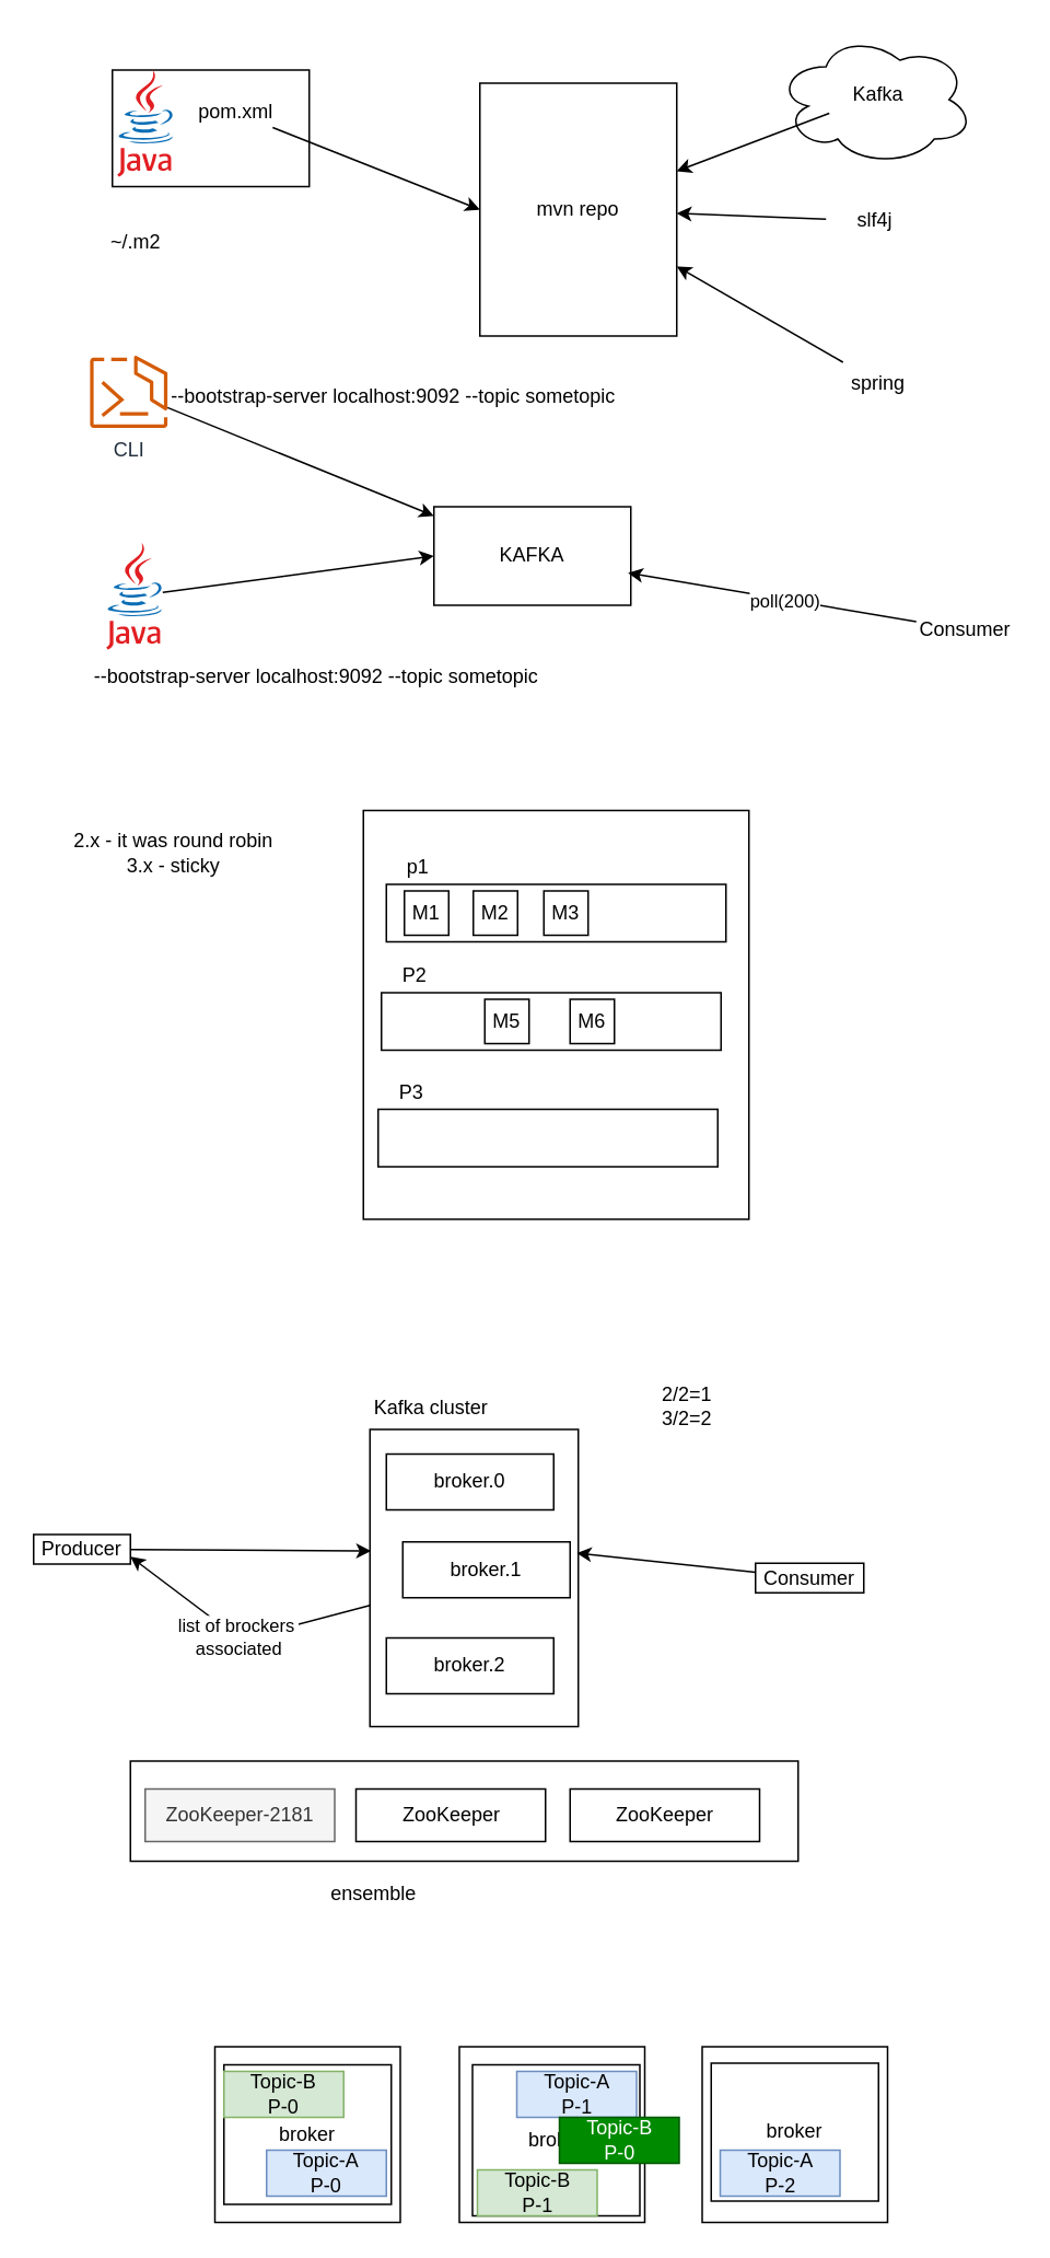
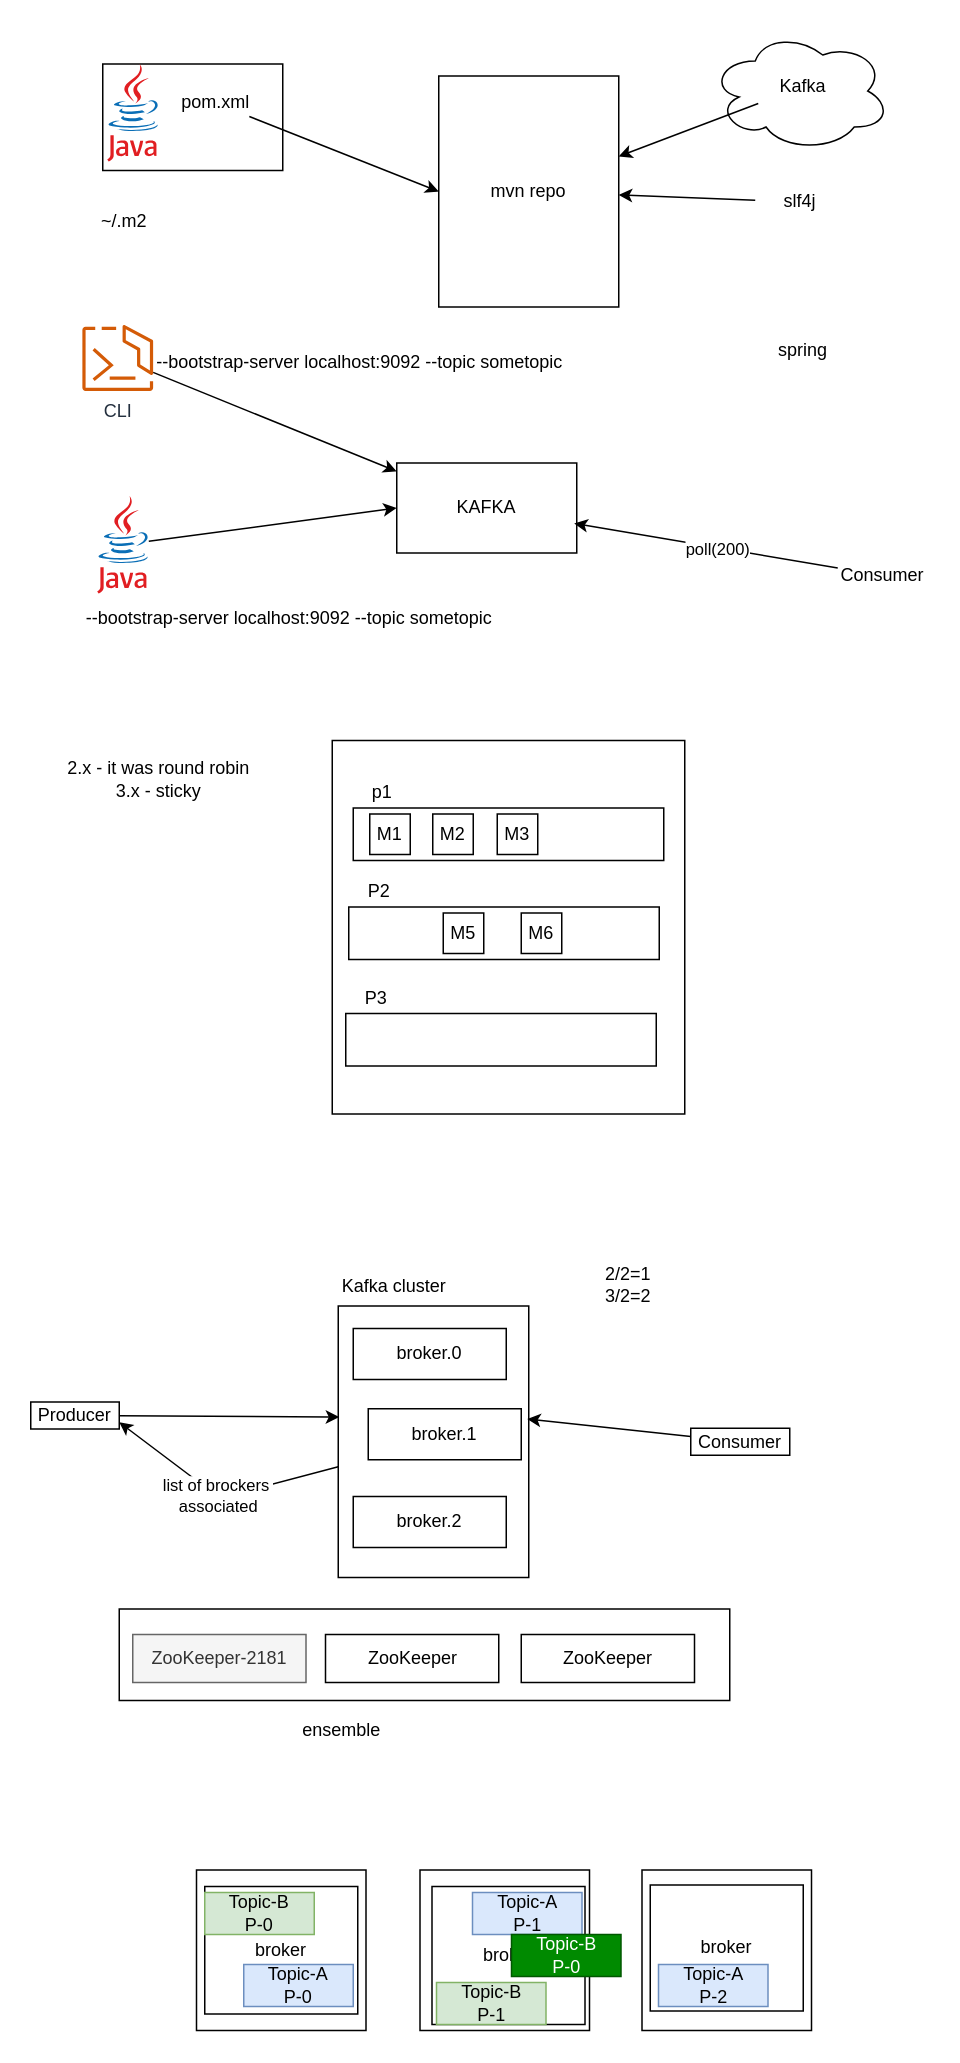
  <mxCell id="0" />
  <mxCell id="1" parent="0" />
  <mxCell id="2" value="" style="rounded=0;whiteSpace=wrap;html=1;" parent="1" vertex="1"><mxGeometry x="79" y="1072" width="407" height="61" as="geometry" /></mxCell>
  <mxCell id="3" value="" style="rounded=0;whiteSpace=wrap;html=1;" parent="1" vertex="1"><mxGeometry x="68" y="42" width="120" height="71" as="geometry" /></mxCell>
  <mxCell id="4" value="" style="dashed=0;outlineConnect=0;html=1;align=center;labelPosition=center;verticalLabelPosition=bottom;verticalAlign=top;shape=mxgraph.weblogos.java" parent="1" vertex="1"><mxGeometry x="71" y="42" width="34.4" height="65" as="geometry" /></mxCell>
  <mxCell id="5" value="" style="ellipse;shape=cloud;whiteSpace=wrap;html=1;" parent="1" vertex="1"><mxGeometry x="473" y="20" width="120" height="80" as="geometry" /></mxCell>
  <mxCell id="6" style="rounded=0;orthogonalLoop=1;jettySize=auto;html=1;entryX=1;entryY=0.348;entryDx=0;entryDy=0;entryPerimeter=0;" parent="1" source="7" target="12" edge="1"><mxGeometry relative="1" as="geometry" /></mxCell>
  <mxCell id="7" value="Kafka" style="text;html=1;strokeColor=none;fillColor=none;align=center;verticalAlign=middle;whiteSpace=wrap;rounded=0;" parent="1" vertex="1"><mxGeometry x="505" y="42" width="60" height="30" as="geometry" /></mxCell>
  <mxCell id="8" style="edgeStyle=none;rounded=0;orthogonalLoop=1;jettySize=auto;html=1;" parent="1" source="9" target="12" edge="1"><mxGeometry relative="1" as="geometry" /></mxCell>
  <mxCell id="9" value="slf4j" style="text;html=1;strokeColor=none;fillColor=none;align=center;verticalAlign=middle;whiteSpace=wrap;rounded=0;" parent="1" vertex="1"><mxGeometry x="503" y="119" width="60" height="30" as="geometry" /></mxCell>
- <mxCell id="10" style="edgeStyle=none;rounded=0;orthogonalLoop=1;jettySize=auto;html=1;" parent="1" source="11" target="12" edge="1"><mxGeometry relative="1" as="geometry" /></mxCell>
  <mxCell id="11" value="spring" style="text;html=1;strokeColor=none;fillColor=none;align=center;verticalAlign=middle;whiteSpace=wrap;rounded=0;" parent="1" vertex="1"><mxGeometry x="505" y="220" width="60" height="25" as="geometry" /></mxCell>
  <mxCell id="12" value="mvn repo" style="rounded=0;whiteSpace=wrap;html=1;" parent="1" vertex="1"><mxGeometry x="292" y="50" width="120" height="154" as="geometry" /></mxCell>
  <mxCell id="13" style="edgeStyle=none;rounded=0;orthogonalLoop=1;jettySize=auto;html=1;entryX=0;entryY=0.5;entryDx=0;entryDy=0;" parent="1" source="14" target="12" edge="1"><mxGeometry relative="1" as="geometry" /></mxCell>
  <mxCell id="14" value="pom.xml" style="text;html=1;align=center;verticalAlign=middle;resizable=0;points=[];autosize=1;strokeColor=none;fillColor=none;" parent="1" vertex="1"><mxGeometry x="115" y="59" width="56" height="18" as="geometry" /></mxCell>
  <mxCell id="15" value="~/.m2" style="text;html=1;align=center;verticalAlign=middle;resizable=0;points=[];autosize=1;strokeColor=none;fillColor=none;" parent="1" vertex="1"><mxGeometry x="61" y="138" width="41" height="18" as="geometry" /></mxCell>
  <mxCell id="16" value="KAFKA" style="rounded=0;whiteSpace=wrap;html=1;" parent="1" vertex="1"><mxGeometry x="264" y="308" width="120" height="60" as="geometry" /></mxCell>
  <mxCell id="17" style="edgeStyle=none;rounded=0;orthogonalLoop=1;jettySize=auto;html=1;" parent="1" source="18" target="16" edge="1"><mxGeometry relative="1" as="geometry" /></mxCell>
  <mxCell id="18" value="CLI" style="sketch=0;outlineConnect=0;fontColor=#232F3E;gradientColor=none;fillColor=#D45B07;strokeColor=none;dashed=0;verticalLabelPosition=bottom;verticalAlign=top;align=center;html=1;fontSize=12;fontStyle=0;aspect=fixed;pointerEvents=1;shape=mxgraph.aws4.ecs_copilot_cli;" parent="1" vertex="1"><mxGeometry x="54" y="216" width="48" height="44" as="geometry" /></mxCell>
  <mxCell id="19" style="edgeStyle=none;rounded=0;orthogonalLoop=1;jettySize=auto;html=1;entryX=0;entryY=0.5;entryDx=0;entryDy=0;" parent="1" source="20" target="16" edge="1"><mxGeometry relative="1" as="geometry" /></mxCell>
  <mxCell id="20" value="" style="dashed=0;outlineConnect=0;html=1;align=center;labelPosition=center;verticalLabelPosition=bottom;verticalAlign=top;shape=mxgraph.weblogos.java" parent="1" vertex="1"><mxGeometry x="64.3" y="330" width="34.4" height="65" as="geometry" /></mxCell>
  <mxCell id="21" value="--bootstrap-server localhost:9092 --topic sometopic" style="text;html=1;align=center;verticalAlign=middle;resizable=0;points=[];autosize=1;strokeColor=none;fillColor=none;" parent="1" vertex="1"><mxGeometry x="98.7" y="232" width="281" height="18" as="geometry" /></mxCell>
  <mxCell id="22" value="--bootstrap-server localhost:9092 --topic sometopic" style="text;html=1;align=center;verticalAlign=middle;resizable=0;points=[];autosize=1;strokeColor=none;fillColor=none;" parent="1" vertex="1"><mxGeometry x="51" y="403" width="281" height="18" as="geometry" /></mxCell>
  <mxCell id="23" value="" style="rounded=0;whiteSpace=wrap;html=1;" parent="1" vertex="1"><mxGeometry x="221" y="493" width="235" height="249" as="geometry" /></mxCell>
  <mxCell id="24" value="" style="rounded=0;whiteSpace=wrap;html=1;" parent="1" vertex="1"><mxGeometry x="235" y="538" width="207" height="35" as="geometry" /></mxCell>
  <mxCell id="25" value="p1" style="text;html=1;align=center;verticalAlign=middle;resizable=0;points=[];autosize=1;strokeColor=none;fillColor=none;" parent="1" vertex="1"><mxGeometry x="242" y="519" width="24" height="18" as="geometry" /></mxCell>
  <mxCell id="26" value="" style="rounded=0;whiteSpace=wrap;html=1;" parent="1" vertex="1"><mxGeometry x="232" y="604" width="207" height="35" as="geometry" /></mxCell>
  <mxCell id="27" value="P2" style="text;html=1;align=center;verticalAlign=middle;resizable=0;points=[];autosize=1;strokeColor=none;fillColor=none;" parent="1" vertex="1"><mxGeometry x="239" y="585" width="25" height="18" as="geometry" /></mxCell>
  <mxCell id="28" value="" style="rounded=0;whiteSpace=wrap;html=1;" parent="1" vertex="1"><mxGeometry x="230" y="675" width="207" height="35" as="geometry" /></mxCell>
  <mxCell id="29" value="P3" style="text;html=1;align=center;verticalAlign=middle;resizable=0;points=[];autosize=1;strokeColor=none;fillColor=none;" parent="1" vertex="1"><mxGeometry x="237" y="656" width="25" height="18" as="geometry" /></mxCell>
  <mxCell id="30" value="M1" style="rounded=0;whiteSpace=wrap;html=1;" parent="1" vertex="1"><mxGeometry x="246" y="542" width="27" height="27" as="geometry" /></mxCell>
  <mxCell id="31" value="M2" style="rounded=0;whiteSpace=wrap;html=1;" parent="1" vertex="1"><mxGeometry x="288" y="542" width="27" height="27" as="geometry" /></mxCell>
  <mxCell id="32" value="M3" style="rounded=0;whiteSpace=wrap;html=1;" parent="1" vertex="1"><mxGeometry x="331" y="542" width="27" height="27" as="geometry" /></mxCell>
  <mxCell id="33" value="M5" style="rounded=0;whiteSpace=wrap;html=1;" parent="1" vertex="1"><mxGeometry x="295" y="608" width="27" height="27" as="geometry" /></mxCell>
  <mxCell id="34" value="M6" style="rounded=0;whiteSpace=wrap;html=1;" parent="1" vertex="1"><mxGeometry x="347" y="608" width="27" height="27" as="geometry" /></mxCell>
  <mxCell id="35" value="2.x - it was round robin&lt;br&gt;3.x - sticky" style="text;html=1;align=center;verticalAlign=middle;resizable=0;points=[];autosize=1;strokeColor=none;fillColor=none;" parent="1" vertex="1"><mxGeometry x="39" y="503" width="132" height="32" as="geometry" /></mxCell>
  <mxCell id="36" style="edgeStyle=none;rounded=0;orthogonalLoop=1;jettySize=auto;html=1;entryX=0.986;entryY=0.672;entryDx=0;entryDy=0;entryPerimeter=0;" parent="1" source="38" target="16" edge="1"><mxGeometry relative="1" as="geometry" /></mxCell>
  <mxCell id="37" value="poll(200)" style="edgeLabel;html=1;align=center;verticalAlign=middle;resizable=0;points=[];" parent="36" vertex="1" connectable="0"><mxGeometry x="-0.095" y="1" relative="1" as="geometry"><mxPoint as="offset" /></mxGeometry></mxCell>
  <mxCell id="38" value="Consumer" style="text;html=1;strokeColor=none;fillColor=none;align=center;verticalAlign=middle;whiteSpace=wrap;rounded=0;" parent="1" vertex="1"><mxGeometry x="558" y="368" width="60" height="30" as="geometry" /></mxCell>
  <mxCell id="39" value="list of brockers&amp;nbsp;&lt;br&gt;associated" style="edgeStyle=none;rounded=0;orthogonalLoop=1;jettySize=auto;html=1;entryX=1;entryY=0.75;entryDx=0;entryDy=0;" parent="1" source="40" target="43" edge="1"><mxGeometry relative="1" as="geometry"><Array as="points"><mxPoint x="146" y="998" /></Array></mxGeometry></mxCell>
  <mxCell id="40" value="" style="rounded=0;whiteSpace=wrap;html=1;" parent="1" vertex="1"><mxGeometry x="225" y="870" width="127" height="181" as="geometry" /></mxCell>
  <mxCell id="41" value="Kafka cluster" style="text;html=1;align=center;verticalAlign=middle;resizable=0;points=[];autosize=1;strokeColor=none;fillColor=none;" parent="1" vertex="1"><mxGeometry x="222" y="848" width="80" height="18" as="geometry" /></mxCell>
  <mxCell id="42" style="edgeStyle=none;rounded=0;orthogonalLoop=1;jettySize=auto;html=1;entryX=0.005;entryY=0.409;entryDx=0;entryDy=0;entryPerimeter=0;" parent="1" source="43" target="40" edge="1"><mxGeometry relative="1" as="geometry" /></mxCell>
  <mxCell id="43" value="Producer" style="rounded=0;whiteSpace=wrap;html=1;" parent="1" vertex="1"><mxGeometry x="20" y="934" width="59" height="18" as="geometry" /></mxCell>
  <mxCell id="44" value="broker.0" style="rounded=0;whiteSpace=wrap;html=1;" parent="1" vertex="1"><mxGeometry x="235" y="885" width="102" height="34" as="geometry" /></mxCell>
  <mxCell id="45" style="edgeStyle=none;rounded=0;orthogonalLoop=1;jettySize=auto;html=1;entryX=0.992;entryY=0.416;entryDx=0;entryDy=0;entryPerimeter=0;" parent="1" source="46" target="40" edge="1"><mxGeometry relative="1" as="geometry" /></mxCell>
  <mxCell id="46" value="Consumer" style="rounded=0;whiteSpace=wrap;html=1;" parent="1" vertex="1"><mxGeometry x="460" y="951.5" width="66" height="18" as="geometry" /></mxCell>
  <mxCell id="47" value="broker.1" style="rounded=0;whiteSpace=wrap;html=1;" parent="1" vertex="1"><mxGeometry x="245" y="938.5" width="102" height="34" as="geometry" /></mxCell>
  <mxCell id="48" value="broker.2" style="rounded=0;whiteSpace=wrap;html=1;" parent="1" vertex="1"><mxGeometry x="235" y="997" width="102" height="34" as="geometry" /></mxCell>
  <mxCell id="49" value="" style="rounded=0;whiteSpace=wrap;html=1;" parent="1" vertex="1"><mxGeometry x="130.5" y="1246" width="113" height="107" as="geometry" /></mxCell>
  <mxCell id="50" value="broker" style="rounded=0;whiteSpace=wrap;html=1;" parent="1" vertex="1"><mxGeometry x="136" y="1257" width="102" height="85" as="geometry" /></mxCell>
  <mxCell id="51" value="" style="rounded=0;whiteSpace=wrap;html=1;" parent="1" vertex="1"><mxGeometry x="279.5" y="1246" width="113" height="107" as="geometry" /></mxCell>
  <mxCell id="52" value="broker" style="rounded=0;whiteSpace=wrap;html=1;" parent="1" vertex="1"><mxGeometry x="287.5" y="1257" width="102" height="92" as="geometry" /></mxCell>
  <mxCell id="53" value="" style="rounded=0;whiteSpace=wrap;html=1;" parent="1" vertex="1"><mxGeometry x="427.5" y="1246" width="113" height="107" as="geometry" /></mxCell>
  <mxCell id="54" value="broker" style="rounded=0;whiteSpace=wrap;html=1;" parent="1" vertex="1"><mxGeometry x="433" y="1256" width="102" height="84" as="geometry" /></mxCell>
  <mxCell id="55" value="Topic-A&lt;br&gt;P-0" style="rounded=0;whiteSpace=wrap;html=1;fillColor=#dae8fc;strokeColor=#6c8ebf;" parent="1" vertex="1"><mxGeometry x="162" y="1309" width="73" height="28" as="geometry" /></mxCell>
  <mxCell id="56" value="Topic-A&lt;br&gt;P-1" style="rounded=0;whiteSpace=wrap;html=1;fillColor=#dae8fc;strokeColor=#6c8ebf;" parent="1" vertex="1"><mxGeometry x="314.5" y="1261" width="73" height="28" as="geometry" /></mxCell>
  <mxCell id="57" value="Topic-A&lt;br&gt;P-2" style="rounded=0;whiteSpace=wrap;html=1;fillColor=#dae8fc;strokeColor=#6c8ebf;" parent="1" vertex="1"><mxGeometry x="438.5" y="1309" width="73" height="28" as="geometry" /></mxCell>
  <mxCell id="58" value="Topic-B&lt;br&gt;P-0" style="rounded=0;whiteSpace=wrap;html=1;fillColor=#d5e8d4;strokeColor=#82b366;" parent="1" vertex="1"><mxGeometry x="136" y="1261" width="73" height="28" as="geometry" /></mxCell>
  <mxCell id="59" value="Topic-B&lt;br&gt;P-1" style="rounded=0;whiteSpace=wrap;html=1;fillColor=#d5e8d4;strokeColor=#82b366;" parent="1" vertex="1"><mxGeometry x="290.5" y="1321" width="73" height="28" as="geometry" /></mxCell>
  <mxCell id="60" value="Topic-B&lt;br&gt;P-0" style="rounded=0;whiteSpace=wrap;html=1;fillColor=#008a00;strokeColor=#005700;fontColor=#ffffff;" parent="1" vertex="1"><mxGeometry x="340.5" y="1289" width="73" height="28" as="geometry" /></mxCell>
  <mxCell id="61" value="2/2=1&lt;br&gt;3/2=2" style="text;html=1;align=center;verticalAlign=middle;resizable=0;points=[];autosize=1;strokeColor=none;fillColor=none;" parent="1" vertex="1"><mxGeometry x="397" y="840" width="41" height="32" as="geometry" /></mxCell>
  <mxCell id="62" value="ZooKeeper" style="rounded=0;whiteSpace=wrap;html=1;" parent="1" vertex="1"><mxGeometry x="216.5" y="1089" width="115.5" height="32" as="geometry" /></mxCell>
  <mxCell id="63" value="ZooKeeper" style="rounded=0;whiteSpace=wrap;html=1;" parent="1" vertex="1"><mxGeometry x="347" y="1089" width="115.5" height="32" as="geometry" /></mxCell>
  <mxCell id="64" value="ZooKeeper-2181" style="rounded=0;whiteSpace=wrap;html=1;fillColor=#f5f5f5;fontColor=#333333;strokeColor=#666666;" parent="1" vertex="1"><mxGeometry x="88" y="1089" width="115.5" height="32" as="geometry" /></mxCell>
  <mxCell id="65" value="ensemble" style="text;html=1;align=center;verticalAlign=middle;resizable=0;points=[];autosize=1;strokeColor=none;fillColor=none;" parent="1" vertex="1"><mxGeometry x="196" y="1144" width="62" height="18" as="geometry" /></mxCell>
